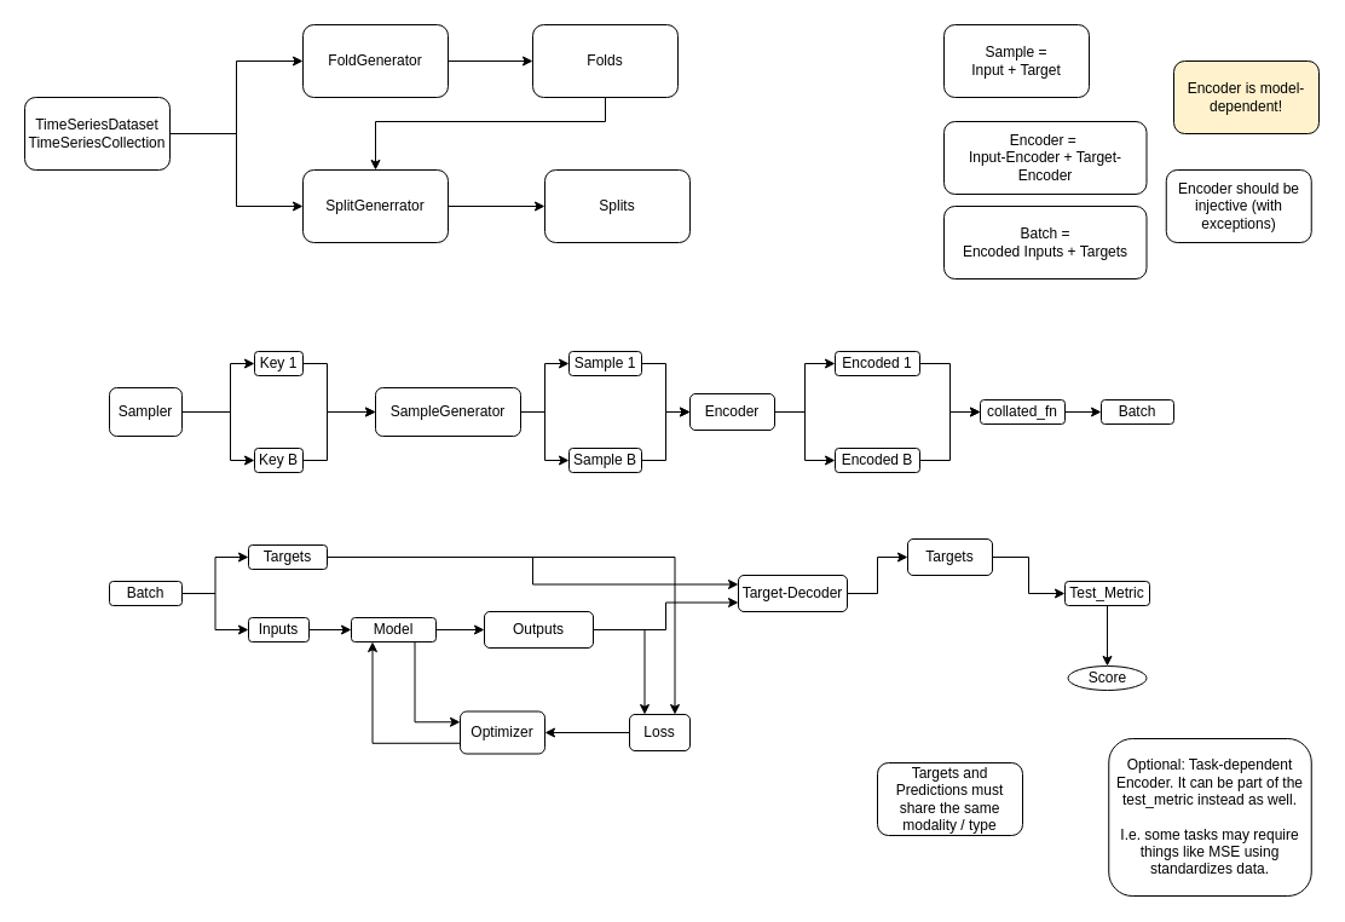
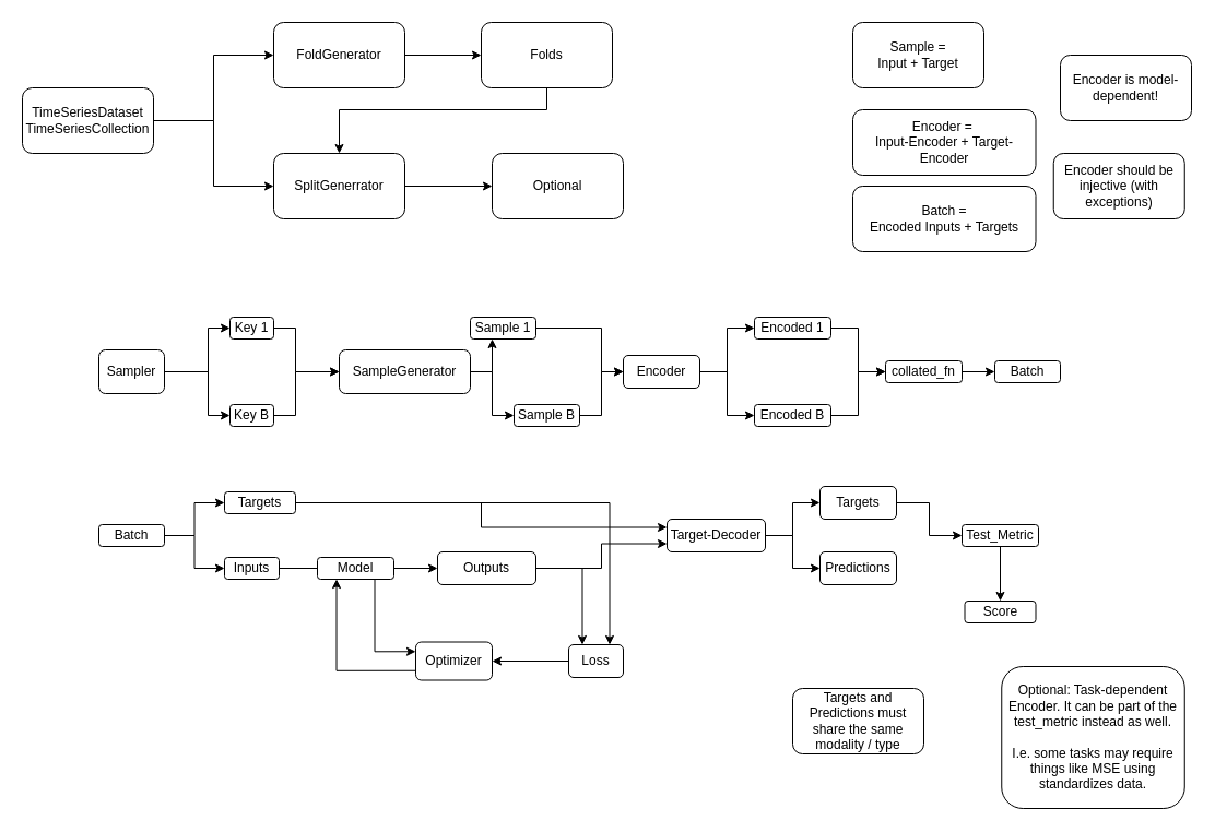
  <mxCell id="0" />
  <mxCell id="1" parent="0" />
  <mxCell id="2" style="edgeStyle=orthogonalEdgeStyle;rounded=0;orthogonalLoop=1;jettySize=auto;html=1;" edge="1" parent="1" source="4" target="6"><mxGeometry relative="1" as="geometry"><mxPoint x="240" y="80" as="targetPoint" /></mxGeometry></mxCell>
  <mxCell id="3" style="edgeStyle=orthogonalEdgeStyle;rounded=0;orthogonalLoop=1;jettySize=auto;html=1;" edge="1" parent="1" source="4" target="10"><mxGeometry relative="1" as="geometry"><mxPoint x="210" y="140" as="targetPoint" /></mxGeometry></mxCell>
  <mxCell id="4" value="TimeSeriesDataset&lt;br&gt;TimeSeriesCollection" style="rounded=1;whiteSpace=wrap;html=1;" vertex="1" parent="1"><mxGeometry x="20" y="80" width="120" height="60" as="geometry" /></mxCell>
  <mxCell id="5" style="edgeStyle=orthogonalEdgeStyle;rounded=0;orthogonalLoop=1;jettySize=auto;html=1;" edge="1" parent="1" source="6" target="8"><mxGeometry relative="1" as="geometry"><mxPoint x="430" y="80" as="targetPoint" /></mxGeometry></mxCell>
  <mxCell id="6" value="FoldGenerator" style="rounded=1;whiteSpace=wrap;html=1;" vertex="1" parent="1"><mxGeometry x="250" y="20" width="120" height="60" as="geometry" /></mxCell>
  <mxCell id="7" style="edgeStyle=orthogonalEdgeStyle;rounded=0;orthogonalLoop=1;jettySize=auto;html=1;entryX=0.5;entryY=0;entryDx=0;entryDy=0;" edge="1" parent="1" source="8" target="10"><mxGeometry relative="1" as="geometry"><Array as="points"><mxPoint x="500" y="100" /><mxPoint x="310" y="100" /></Array></mxGeometry></mxCell>
  <mxCell id="8" value="Folds" style="rounded=1;whiteSpace=wrap;html=1;" vertex="1" parent="1"><mxGeometry x="440" y="20" width="120" height="60" as="geometry" /></mxCell>
  <mxCell id="9" style="edgeStyle=orthogonalEdgeStyle;rounded=0;orthogonalLoop=1;jettySize=auto;html=1;" edge="1" parent="1" source="10" target="11"><mxGeometry relative="1" as="geometry"><mxPoint x="510" y="170" as="targetPoint" /></mxGeometry></mxCell>
  <mxCell id="10" value="SplitGenerrator" style="rounded=1;whiteSpace=wrap;html=1;" vertex="1" parent="1"><mxGeometry x="250" y="140" width="120" height="60" as="geometry" /></mxCell>
- <mxCell id="11" value="Splits" style="rounded=1;whiteSpace=wrap;html=1;" vertex="1" parent="1"><mxGeometry x="450" y="140" width="120" height="60" as="geometry" /></mxCell>
+ <mxCell id="11" value="Optional" style="rounded=1;whiteSpace=wrap;html=1;" vertex="1" parent="1"><mxGeometry x="450" y="140" width="120" height="60" as="geometry" /></mxCell>
  <mxCell id="12" style="edgeStyle=orthogonalEdgeStyle;rounded=0;orthogonalLoop=1;jettySize=auto;html=1;" edge="1" parent="1" source="14" target="16"><mxGeometry relative="1" as="geometry"><mxPoint x="210" y="300" as="targetPoint" /><Array as="points"><mxPoint x="190" y="340" /><mxPoint x="190" y="300" /></Array></mxGeometry></mxCell>
  <mxCell id="13" style="edgeStyle=orthogonalEdgeStyle;rounded=0;orthogonalLoop=1;jettySize=auto;html=1;" edge="1" parent="1" source="14" target="18"><mxGeometry relative="1" as="geometry"><mxPoint x="200" y="340" as="targetPoint" /><Array as="points"><mxPoint x="190" y="340" /><mxPoint x="190" y="380" /></Array></mxGeometry></mxCell>
  <mxCell id="14" value="Sampler" style="rounded=1;whiteSpace=wrap;html=1;" vertex="1" parent="1"><mxGeometry x="90" y="320" width="60" height="40" as="geometry" /></mxCell>
  <mxCell id="15" style="edgeStyle=orthogonalEdgeStyle;rounded=0;orthogonalLoop=1;jettySize=auto;html=1;" edge="1" parent="1" source="16" target="19"><mxGeometry relative="1" as="geometry"><mxPoint x="280" y="310" as="targetPoint" /><Array as="points"><mxPoint x="270" y="300" /><mxPoint x="270" y="340" /></Array></mxGeometry></mxCell>
  <mxCell id="16" value="Key 1" style="rounded=1;whiteSpace=wrap;html=1;" vertex="1" parent="1"><mxGeometry x="210" y="290" width="40" height="20" as="geometry" /></mxCell>
  <mxCell id="17" style="edgeStyle=orthogonalEdgeStyle;rounded=0;orthogonalLoop=1;jettySize=auto;html=1;entryX=0;entryY=0.5;entryDx=0;entryDy=0;" edge="1" parent="1" source="18" target="19"><mxGeometry relative="1" as="geometry"><Array as="points"><mxPoint x="270" y="380" /><mxPoint x="270" y="340" /></Array></mxGeometry></mxCell>
  <mxCell id="18" value="Key B" style="rounded=1;whiteSpace=wrap;html=1;" vertex="1" parent="1"><mxGeometry x="210" y="370" width="40" height="20" as="geometry" /></mxCell>
  <mxCell id="19" value="SampleGenerator" style="rounded=1;whiteSpace=wrap;html=1;" vertex="1" parent="1"><mxGeometry x="310" y="320" width="120" height="40" as="geometry" /></mxCell>
  <mxCell id="20" style="edgeStyle=orthogonalEdgeStyle;rounded=0;orthogonalLoop=1;jettySize=auto;html=1;exitX=1;exitY=0.5;exitDx=0;exitDy=0;" edge="1" parent="1" target="23" source="19"><mxGeometry relative="1" as="geometry"><mxPoint x="480" y="300" as="targetPoint" /><mxPoint x="430" y="340" as="sourcePoint" /><Array as="points"><mxPoint x="450" y="340" /><mxPoint x="450" y="300" /></Array></mxGeometry></mxCell>
  <mxCell id="21" style="edgeStyle=orthogonalEdgeStyle;rounded=0;orthogonalLoop=1;jettySize=auto;html=1;exitX=1;exitY=0.5;exitDx=0;exitDy=0;" edge="1" parent="1" target="25" source="19"><mxGeometry x="0.391" y="10" relative="1" as="geometry"><mxPoint x="470" y="340" as="targetPoint" /><mxPoint x="430" y="340" as="sourcePoint" /><Array as="points"><mxPoint x="450" y="340" /><mxPoint x="450" y="380" /></Array><mxPoint as="offset" /></mxGeometry></mxCell>
  <mxCell id="22" style="edgeStyle=orthogonalEdgeStyle;rounded=0;orthogonalLoop=1;jettySize=auto;html=1;entryX=0;entryY=0.5;entryDx=0;entryDy=0;" edge="1" parent="1" source="23" target="28"><mxGeometry x="-0.778" y="-20" relative="1" as="geometry"><mxPoint x="570" y="300" as="targetPoint" /><Array as="points"><mxPoint x="550" y="300" /><mxPoint x="550" y="340" /></Array><mxPoint as="offset" /></mxGeometry></mxCell>
- <mxCell id="23" value="Sample 1" style="rounded=1;whiteSpace=wrap;html=1;" vertex="1" parent="1"><mxGeometry x="470" y="290" width="60" height="20" as="geometry" /></mxCell>
+ <mxCell id="23" value="Sample 1" style="rounded=1;whiteSpace=wrap;html=1;" vertex="1" parent="1"><mxGeometry x="430" y="290" width="60" height="20" as="geometry" /></mxCell>
  <mxCell id="24" style="edgeStyle=orthogonalEdgeStyle;rounded=0;orthogonalLoop=1;jettySize=auto;html=1;" edge="1" parent="1" source="25" target="28"><mxGeometry relative="1" as="geometry"><mxPoint x="600" y="340" as="targetPoint" /><Array as="points"><mxPoint x="550" y="380" /><mxPoint x="550" y="340" /></Array></mxGeometry></mxCell>
  <mxCell id="25" value="Sample B" style="rounded=1;whiteSpace=wrap;html=1;" vertex="1" parent="1"><mxGeometry x="470" y="370" width="60" height="20" as="geometry" /></mxCell>
  <mxCell id="26" style="edgeStyle=orthogonalEdgeStyle;rounded=0;orthogonalLoop=1;jettySize=auto;html=1;entryX=0;entryY=0.5;entryDx=0;entryDy=0;" edge="1" parent="1" source="28" target="30"><mxGeometry relative="1" as="geometry"><mxPoint x="670" y="330" as="targetPoint" /></mxGeometry></mxCell>
  <mxCell id="27" style="edgeStyle=orthogonalEdgeStyle;rounded=0;orthogonalLoop=1;jettySize=auto;html=1;entryX=0;entryY=0.5;entryDx=0;entryDy=0;" edge="1" parent="1" source="28" target="32"><mxGeometry relative="1" as="geometry" /></mxCell>
  <mxCell id="28" value="Encoder" style="rounded=1;whiteSpace=wrap;html=1;" vertex="1" parent="1"><mxGeometry x="570" y="325" width="70" height="30" as="geometry" /></mxCell>
  <mxCell id="29" style="edgeStyle=orthogonalEdgeStyle;rounded=0;orthogonalLoop=1;jettySize=auto;html=1;entryX=0;entryY=0.5;entryDx=0;entryDy=0;" edge="1" parent="1" source="30" target="34"><mxGeometry relative="1" as="geometry"><mxPoint x="800" y="340" as="targetPoint" /></mxGeometry></mxCell>
  <mxCell id="30" value="Encoded 1" style="rounded=1;whiteSpace=wrap;html=1;" vertex="1" parent="1"><mxGeometry x="690" y="290" width="70" height="20" as="geometry" /></mxCell>
  <mxCell id="31" style="edgeStyle=orthogonalEdgeStyle;rounded=0;orthogonalLoop=1;jettySize=auto;html=1;entryX=0;entryY=0.5;entryDx=0;entryDy=0;" edge="1" parent="1" source="32" target="34"><mxGeometry relative="1" as="geometry" /></mxCell>
  <mxCell id="32" value="Encoded B" style="rounded=1;whiteSpace=wrap;html=1;" vertex="1" parent="1"><mxGeometry x="690" y="370" width="70" height="20" as="geometry" /></mxCell>
  <mxCell id="33" style="edgeStyle=orthogonalEdgeStyle;rounded=0;orthogonalLoop=1;jettySize=auto;html=1;" edge="1" parent="1" source="34" target="35"><mxGeometry relative="1" as="geometry"><mxPoint x="910" y="340" as="targetPoint" /></mxGeometry></mxCell>
  <mxCell id="34" value="collated_fn" style="rounded=1;whiteSpace=wrap;html=1;" vertex="1" parent="1"><mxGeometry x="810" y="330" width="70" height="20" as="geometry" /></mxCell>
  <mxCell id="35" value="Batch" style="rounded=1;whiteSpace=wrap;html=1;" vertex="1" parent="1"><mxGeometry x="910" y="330" width="60" height="20" as="geometry" /></mxCell>
  <mxCell id="36" style="edgeStyle=orthogonalEdgeStyle;rounded=0;orthogonalLoop=1;jettySize=auto;html=1;entryX=0;entryY=0.5;entryDx=0;entryDy=0;" edge="1" parent="1" source="38" target="41"><mxGeometry relative="1" as="geometry"><mxPoint x="190" y="490" as="targetPoint" /></mxGeometry></mxCell>
  <mxCell id="37" style="edgeStyle=orthogonalEdgeStyle;rounded=0;orthogonalLoop=1;jettySize=auto;html=1;entryX=0;entryY=0.5;entryDx=0;entryDy=0;" edge="1" parent="1" source="38" target="43"><mxGeometry relative="1" as="geometry"><mxPoint x="230" y="520" as="targetPoint" /></mxGeometry></mxCell>
  <mxCell id="38" value="Batch" style="rounded=1;whiteSpace=wrap;html=1;" vertex="1" parent="1"><mxGeometry x="90" y="480" width="60" height="20" as="geometry" /></mxCell>
  <mxCell id="39" style="edgeStyle=orthogonalEdgeStyle;rounded=0;orthogonalLoop=1;jettySize=auto;html=1;entryX=0.75;entryY=0;entryDx=0;entryDy=0;" edge="1" parent="1" source="41" target="51"><mxGeometry relative="1" as="geometry"><mxPoint x="540" y="580" as="targetPoint" /></mxGeometry></mxCell>
  <mxCell id="40" style="edgeStyle=orthogonalEdgeStyle;rounded=0;orthogonalLoop=1;jettySize=auto;html=1;entryX=0;entryY=0.25;entryDx=0;entryDy=0;" edge="1" parent="1" source="41" target="56"><mxGeometry relative="1" as="geometry" /></mxCell>
  <mxCell id="41" value="Targets" style="rounded=1;whiteSpace=wrap;html=1;" vertex="1" parent="1"><mxGeometry x="205" y="450" width="65" height="20" as="geometry" /></mxCell>
- <mxCell id="42" style="edgeStyle=orthogonalEdgeStyle;rounded=0;orthogonalLoop=1;jettySize=auto;html=1;" edge="1" parent="1" source="43" target="46"><mxGeometry relative="1" as="geometry"><mxPoint x="290" y="520" as="targetPoint" /></mxGeometry></mxCell>
+ <mxCell id="42" style="edgeStyle=orthogonalEdgeStyle;rounded=0;orthogonalLoop=1;jettySize=auto;html=1;endArrow=none;" edge="1" parent="1" source="43" target="46"><mxGeometry relative="1" as="geometry"><mxPoint x="290" y="520" as="targetPoint" /></mxGeometry></mxCell>
  <mxCell id="43" value="Inputs" style="rounded=1;whiteSpace=wrap;html=1;" vertex="1" parent="1"><mxGeometry x="205" y="510" width="50" height="20" as="geometry" /></mxCell>
  <mxCell id="44" style="edgeStyle=orthogonalEdgeStyle;rounded=0;orthogonalLoop=1;jettySize=auto;html=1;" edge="1" parent="1" source="46" target="49"><mxGeometry relative="1" as="geometry"><mxPoint x="390" y="520" as="targetPoint" /></mxGeometry></mxCell>
  <mxCell id="45" style="edgeStyle=orthogonalEdgeStyle;rounded=0;orthogonalLoop=1;jettySize=auto;html=1;entryX=0;entryY=0.25;entryDx=0;entryDy=0;exitX=0.75;exitY=1;exitDx=0;exitDy=0;" edge="1" parent="1" source="46" target="53"><mxGeometry relative="1" as="geometry" /></mxCell>
  <mxCell id="46" value="Model" style="rounded=1;whiteSpace=wrap;html=1;" vertex="1" parent="1"><mxGeometry x="290" y="510" width="70" height="20" as="geometry" /></mxCell>
  <mxCell id="47" style="edgeStyle=orthogonalEdgeStyle;rounded=0;orthogonalLoop=1;jettySize=auto;html=1;entryX=0.25;entryY=0;entryDx=0;entryDy=0;exitX=1;exitY=0.5;exitDx=0;exitDy=0;" edge="1" parent="1" source="49" target="51"><mxGeometry relative="1" as="geometry"><mxPoint x="520" y="580" as="targetPoint" /></mxGeometry></mxCell>
  <mxCell id="48" style="edgeStyle=orthogonalEdgeStyle;rounded=0;orthogonalLoop=1;jettySize=auto;html=1;entryX=0;entryY=0.75;entryDx=0;entryDy=0;" edge="1" parent="1" source="49" target="56"><mxGeometry relative="1" as="geometry" /></mxCell>
  <mxCell id="49" value="Outputs" style="rounded=1;whiteSpace=wrap;html=1;" vertex="1" parent="1"><mxGeometry x="400" y="505" width="90" height="30" as="geometry" /></mxCell>
  <mxCell id="50" style="edgeStyle=orthogonalEdgeStyle;rounded=0;orthogonalLoop=1;jettySize=auto;html=1;" edge="1" parent="1" source="51" target="53"><mxGeometry relative="1" as="geometry"><mxPoint x="470" y="605" as="targetPoint" /></mxGeometry></mxCell>
  <mxCell id="51" value="Loss" style="rounded=1;whiteSpace=wrap;html=1;" vertex="1" parent="1"><mxGeometry x="520" y="590" width="50" height="30" as="geometry" /></mxCell>
  <mxCell id="52" style="edgeStyle=orthogonalEdgeStyle;rounded=0;orthogonalLoop=1;jettySize=auto;html=1;entryX=0.25;entryY=1;entryDx=0;entryDy=0;exitX=0;exitY=0.75;exitDx=0;exitDy=0;" edge="1" parent="1" source="53" target="46"><mxGeometry relative="1" as="geometry" /></mxCell>
  <mxCell id="53" value="Optimizer" style="rounded=1;whiteSpace=wrap;html=1;" vertex="1" parent="1"><mxGeometry x="380" y="587.5" width="70" height="35" as="geometry" /></mxCell>
+ <mxCell id="54" style="edgeStyle=orthogonalEdgeStyle;rounded=0;orthogonalLoop=1;jettySize=auto;html=1;" edge="1" parent="1" source="56" target="57"><mxGeometry relative="1" as="geometry"><mxPoint x="770" y="490" as="targetPoint" /></mxGeometry></mxCell>
  <mxCell id="55" style="edgeStyle=orthogonalEdgeStyle;rounded=0;orthogonalLoop=1;jettySize=auto;html=1;entryX=0;entryY=0.5;entryDx=0;entryDy=0;" edge="1" parent="1" source="56" target="59"><mxGeometry relative="1" as="geometry"><mxPoint x="790" y="460" as="targetPoint" /></mxGeometry></mxCell>
  <mxCell id="56" value="Target-Decoder" style="rounded=1;whiteSpace=wrap;html=1;" vertex="1" parent="1"><mxGeometry x="610" y="475" width="90" height="30" as="geometry" /></mxCell>
+ <mxCell id="57" value="Predictions" style="rounded=1;whiteSpace=wrap;html=1;" vertex="1" parent="1"><mxGeometry x="750" y="505" width="70" height="30" as="geometry" /></mxCell>
  <mxCell id="58" style="edgeStyle=orthogonalEdgeStyle;rounded=0;orthogonalLoop=1;jettySize=auto;html=1;entryX=0;entryY=0.5;entryDx=0;entryDy=0;" edge="1" parent="1" source="59" target="61"><mxGeometry relative="1" as="geometry"><mxPoint x="880" y="460" as="targetPoint" /></mxGeometry></mxCell>
  <mxCell id="59" value="Targets" style="rounded=1;whiteSpace=wrap;html=1;" vertex="1" parent="1"><mxGeometry x="750" y="445" width="70" height="30" as="geometry" /></mxCell>
  <mxCell id="60" style="edgeStyle=orthogonalEdgeStyle;rounded=0;orthogonalLoop=1;jettySize=auto;html=1;" edge="1" parent="1" source="61" target="62"><mxGeometry relative="1" as="geometry"><mxPoint x="980" y="490" as="targetPoint" /></mxGeometry></mxCell>
  <mxCell id="61" value="Test_Metric" style="rounded=1;whiteSpace=wrap;html=1;" vertex="1" parent="1"><mxGeometry x="880" y="480" width="70" height="20" as="geometry" /></mxCell>
- <mxCell id="62" value="Score" style="ellipse;whiteSpace=wrap;html=1;" vertex="1" parent="1"><mxGeometry x="882.5" y="550" width="65" height="20" as="geometry" /></mxCell>
+ <mxCell id="62" value="Score" style="rounded=1;whiteSpace=wrap;html=1;" vertex="1" parent="1"><mxGeometry x="882.5" y="550" width="65" height="20" as="geometry" /></mxCell>
  <mxCell id="63" value="Sample =&lt;br&gt;Input + Target" style="rounded=1;whiteSpace=wrap;html=1;" vertex="1" parent="1"><mxGeometry x="780" y="20" width="120" height="60" as="geometry" /></mxCell>
  <mxCell id="64" value="Encoder =&amp;nbsp;&lt;br&gt;Input-Encoder + Target-Encoder" style="rounded=1;whiteSpace=wrap;html=1;" vertex="1" parent="1"><mxGeometry x="780" y="100" width="167.5" height="60" as="geometry" /></mxCell>
  <mxCell id="65" value="Batch =&lt;br&gt;Encoded Inputs + Targets" style="rounded=1;whiteSpace=wrap;html=1;" vertex="1" parent="1"><mxGeometry x="780" y="170" width="167.5" height="60" as="geometry" /></mxCell>
- <mxCell id="66" value="Encoder is model-dependent!" style="rounded=1;whiteSpace=wrap;html=1;fillColor=#fff2cc;" vertex="1" parent="1"><mxGeometry x="970" y="50" width="120" height="60" as="geometry" /></mxCell>
+ <mxCell id="66" value="Encoder is model-dependent!" style="rounded=1;whiteSpace=wrap;html=1;" vertex="1" parent="1"><mxGeometry x="970" y="50" width="120" height="60" as="geometry" /></mxCell>
  <mxCell id="67" value="Optional: Task-dependent Encoder. It can be part of the test_metric instead as well.&lt;br&gt;&lt;br&gt;I.e. some tasks may require things like MSE using standardizes data." style="rounded=1;whiteSpace=wrap;html=1;" vertex="1" parent="1"><mxGeometry x="916.25" y="610" width="167.5" height="130" as="geometry" /></mxCell>
  <mxCell id="68" value="Encoder should be injective (with exceptions)" style="rounded=1;whiteSpace=wrap;html=1;" vertex="1" parent="1"><mxGeometry x="963.75" y="140" width="120" height="60" as="geometry" /></mxCell>
  <mxCell id="69" value="Targets and Predictions must share the same modality / type" style="rounded=1;whiteSpace=wrap;html=1;" vertex="1" parent="1"><mxGeometry x="725" y="630" width="120" height="60" as="geometry" /></mxCell>
